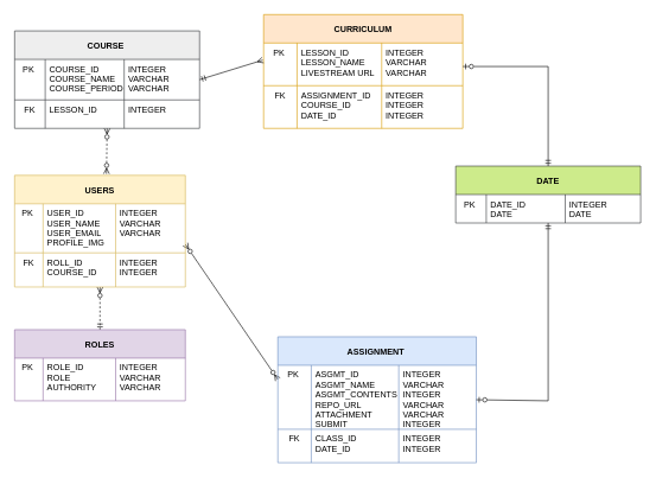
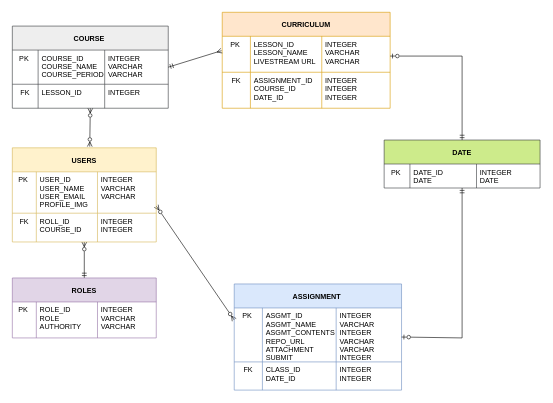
  <mxCell id="0" />
  <mxCell id="1" parent="0" />
- <mxCell id="2" value="" style="rounded=0;orthogonalLoop=1;jettySize=auto;html=1;endArrow=ERzeroToMany;endFill=0;startArrow=ERmandOne;startFill=0;exitX=0.5;exitY=0;exitDx=0;exitDy=0;entryX=0.5;entryY=1;entryDx=0;entryDy=0;dashed=1;" parent="1" source="14" target="5" edge="1"><mxGeometry relative="1" as="geometry"><mxPoint x="139" y="763" as="sourcePoint" /><mxPoint x="129" y="563" as="targetPoint" /></mxGeometry></mxCell>
- <mxCell id="3" value="" style="edgeStyle=none;rounded=0;orthogonalLoop=1;jettySize=auto;html=1;startArrow=ERzeroToMany;startFill=0;endArrow=ERzeroToMany;endFill=0;entryX=0.5;entryY=1;entryDx=0;entryDy=0;exitX=0.538;exitY=-0.013;exitDx=0;exitDy=0;exitPerimeter=0;dashed=1;" parent="1" source="5" target="28" edge="1"><mxGeometry relative="1" as="geometry"><mxPoint x="150" y="453" as="sourcePoint" /><mxPoint x="260" y="383" as="targetPoint" /><Array as="points" /></mxGeometry></mxCell>
+ <mxCell id="2" value="" style="rounded=0;orthogonalLoop=1;jettySize=auto;html=1;endArrow=ERzeroToMany;endFill=0;startArrow=ERmandOne;startFill=0;exitX=0.5;exitY=0;exitDx=0;exitDy=0;entryX=0.5;entryY=1;entryDx=0;entryDy=0;" parent="1" source="14" target="5" edge="1"><mxGeometry relative="1" as="geometry"><mxPoint x="139" y="763" as="sourcePoint" /><mxPoint x="129" y="563" as="targetPoint" /></mxGeometry></mxCell>
+ <mxCell id="3" value="" style="edgeStyle=none;rounded=0;orthogonalLoop=1;jettySize=auto;html=1;startArrow=ERzeroToMany;startFill=0;endArrow=ERzeroToMany;endFill=0;entryX=0.5;entryY=1;entryDx=0;entryDy=0;exitX=0.538;exitY=-0.013;exitDx=0;exitDy=0;exitPerimeter=0;" parent="1" source="5" target="28" edge="1"><mxGeometry relative="1" as="geometry"><mxPoint x="150" y="453" as="sourcePoint" /><mxPoint x="260" y="383" as="targetPoint" /><Array as="points" /></mxGeometry></mxCell>
  <mxCell id="4" style="edgeStyle=none;rounded=0;orthogonalLoop=1;jettySize=auto;html=1;startArrow=ERzeroToMany;startFill=0;endArrow=ERzeroToMany;endFill=0;" parent="1" edge="1"><mxGeometry relative="1" as="geometry"><mxPoint x="260" y="343" as="sourcePoint" /><mxPoint x="390" y="533" as="targetPoint" /></mxGeometry></mxCell>
  <mxCell id="5" value="USERS" style="shape=table;childLayout=tableLayout;startSize=40;collapsible=0;recursiveResize=0;expand=0;fontStyle=1;spacingLeft=0;fillColor=#fff2cc;strokeColor=#d6b656;" parent="1" vertex="1"><mxGeometry x="20" y="246" width="240" height="157" as="geometry" /></mxCell>
  <mxCell id="6" value="" style="shape=tableRow;horizontal=0;swimlaneHead=0;swimlaneBody=0;top=0;left=0;bottom=0;right=0;dropTarget=0;fontStyle=0;fillColor=none;points=[[0,0.5],[1,0.5]];portConstraint=eastwest;startSize=0;collapsible=0;recursiveResize=0;expand=0;" parent="5" vertex="1"><mxGeometry y="40" width="240" height="69" as="geometry" /></mxCell>
  <mxCell id="7" value="PK " style="swimlane;swimlaneHead=0;swimlaneBody=0;fontStyle=0;connectable=0;fillColor=none;startSize=0;collapsible=0;recursiveResize=0;expand=0;verticalAlign=top;align=center;" parent="6" vertex="1"><mxGeometry width="40" height="69" as="geometry"><mxRectangle width="40" height="69" as="alternateBounds" /></mxGeometry></mxCell>
  <mxCell id="8" value="USER_ID&#10;USER_NAME&#10;USER_EMAIL&#10;PROFILE_IMG" style="swimlane;swimlaneHead=0;swimlaneBody=0;fontStyle=0;connectable=0;fillColor=none;startSize=0;collapsible=0;recursiveResize=0;expand=0;spacingLeft=4;verticalAlign=top;align=left;" parent="6" vertex="1"><mxGeometry x="40" width="102" height="69" as="geometry"><mxRectangle width="102" height="69" as="alternateBounds" /></mxGeometry></mxCell>
  <mxCell id="9" value="INTEGER&#10;VARCHAR&#10;VARCHAR" style="swimlane;swimlaneHead=0;swimlaneBody=0;fontStyle=0;connectable=0;fillColor=none;startSize=0;collapsible=0;recursiveResize=0;expand=0;align=left;verticalAlign=top;spacingLeft=4;" parent="6" vertex="1"><mxGeometry x="142" width="98" height="69" as="geometry"><mxRectangle width="98" height="69" as="alternateBounds" /></mxGeometry></mxCell>
  <mxCell id="10" value="" style="shape=tableRow;horizontal=0;swimlaneHead=0;swimlaneBody=0;top=0;left=0;bottom=0;right=0;dropTarget=0;fontStyle=0;fillColor=none;points=[[0,0.5],[1,0.5]];portConstraint=eastwest;startSize=0;collapsible=0;recursiveResize=0;expand=0;" parent="5" vertex="1"><mxGeometry y="109" width="240" height="48" as="geometry" /></mxCell>
  <mxCell id="11" value="FK" style="swimlane;swimlaneHead=0;swimlaneBody=0;fontStyle=0;connectable=0;fillColor=none;startSize=0;collapsible=0;recursiveResize=0;expand=0;align=center;verticalAlign=top;" parent="10" vertex="1"><mxGeometry width="40" height="48" as="geometry"><mxRectangle width="40" height="48" as="alternateBounds" /></mxGeometry></mxCell>
  <mxCell id="12" value="ROLL_ID&#10;COURSE_ID" style="swimlane;swimlaneHead=0;swimlaneBody=0;fontStyle=0;connectable=0;fillColor=none;startSize=0;collapsible=0;recursiveResize=0;expand=0;align=left;verticalAlign=top;spacingLeft=4;" parent="10" vertex="1"><mxGeometry x="40" width="102" height="48" as="geometry"><mxRectangle width="102" height="48" as="alternateBounds" /></mxGeometry></mxCell>
  <mxCell id="13" value="INTEGER&#10;INTEGER&#10;" style="swimlane;swimlaneHead=0;swimlaneBody=0;fontStyle=0;connectable=0;fillColor=none;startSize=0;collapsible=0;recursiveResize=0;expand=0;align=left;horizontal=1;verticalAlign=top;spacingLeft=4;" parent="10" vertex="1"><mxGeometry x="142" width="98" height="48" as="geometry"><mxRectangle width="98" height="48" as="alternateBounds" /></mxGeometry></mxCell>
  <mxCell id="14" value="ROLES" style="shape=table;childLayout=tableLayout;startSize=40;collapsible=0;recursiveResize=0;expand=0;fontStyle=1;spacingLeft=0;fillColor=#e1d5e7;strokeColor=#9673a6;" parent="1" vertex="1"><mxGeometry x="20" y="463" width="240" height="100" as="geometry" /></mxCell>
  <mxCell id="15" value="" style="shape=tableRow;horizontal=0;swimlaneHead=0;swimlaneBody=0;top=0;left=0;bottom=0;right=0;dropTarget=0;fontStyle=0;fillColor=none;points=[[0,0.5],[1,0.5]];portConstraint=eastwest;startSize=0;collapsible=0;recursiveResize=0;expand=0;" parent="14" vertex="1"><mxGeometry y="40" width="240" height="60" as="geometry" /></mxCell>
  <mxCell id="16" value="PK " style="swimlane;swimlaneHead=0;swimlaneBody=0;fontStyle=0;connectable=0;fillColor=none;startSize=0;collapsible=0;recursiveResize=0;expand=0;verticalAlign=top;align=center;" parent="15" vertex="1"><mxGeometry width="40" height="60" as="geometry"><mxRectangle width="40" height="60" as="alternateBounds" /></mxGeometry></mxCell>
  <mxCell id="17" value="ROLE_ID&#10;ROLE&#10;AUTHORITY" style="swimlane;swimlaneHead=0;swimlaneBody=0;fontStyle=0;connectable=0;fillColor=none;startSize=0;collapsible=0;recursiveResize=0;expand=0;spacingLeft=4;verticalAlign=top;align=left;" parent="15" vertex="1"><mxGeometry x="40" width="102" height="60" as="geometry"><mxRectangle width="102" height="60" as="alternateBounds" /></mxGeometry></mxCell>
  <mxCell id="18" value="INTEGER&#10;VARCHAR&#10;VARCHAR" style="swimlane;swimlaneHead=0;swimlaneBody=0;fontStyle=0;connectable=0;fillColor=none;startSize=0;collapsible=0;recursiveResize=0;expand=0;align=left;verticalAlign=top;spacingLeft=4;" parent="15" vertex="1"><mxGeometry x="142" width="98" height="60" as="geometry"><mxRectangle width="98" height="60" as="alternateBounds" /></mxGeometry></mxCell>
  <mxCell id="19" value="CURRICULUM" style="shape=table;childLayout=tableLayout;startSize=40;collapsible=0;recursiveResize=0;expand=0;fontStyle=1;spacingLeft=0;fillColor=#ffe6cc;strokeColor=#d79b00;" parent="1" vertex="1"><mxGeometry x="370" y="20" width="280" height="160" as="geometry" /></mxCell>
  <mxCell id="20" value="" style="shape=tableRow;horizontal=0;swimlaneHead=0;swimlaneBody=0;top=0;left=0;bottom=0;right=0;dropTarget=0;fontStyle=0;fillColor=none;points=[[0,0.5],[1,0.5]];portConstraint=eastwest;startSize=0;collapsible=0;recursiveResize=0;expand=0;" parent="19" vertex="1"><mxGeometry y="40" width="280" height="60" as="geometry" /></mxCell>
  <mxCell id="21" value="PK " style="swimlane;swimlaneHead=0;swimlaneBody=0;fontStyle=0;connectable=0;fillColor=none;startSize=0;collapsible=0;recursiveResize=0;expand=0;verticalAlign=top;align=center;" parent="20" vertex="1"><mxGeometry width="47" height="60" as="geometry"><mxRectangle width="47" height="60" as="alternateBounds" /></mxGeometry></mxCell>
  <mxCell id="22" value="LESSON_ID&#10;LESSON_NAME&#10;LIVESTREAM URL&#10;" style="swimlane;swimlaneHead=0;swimlaneBody=0;fontStyle=0;connectable=0;fillColor=none;startSize=0;collapsible=0;recursiveResize=0;expand=0;spacingLeft=4;verticalAlign=top;align=left;" parent="20" vertex="1"><mxGeometry x="47" width="119" height="60" as="geometry"><mxRectangle width="119" height="60" as="alternateBounds" /></mxGeometry></mxCell>
  <mxCell id="23" value="INTEGER&#10;VARCHAR&#10;VARCHAR&#10;" style="swimlane;swimlaneHead=0;swimlaneBody=0;fontStyle=0;connectable=0;fillColor=none;startSize=0;collapsible=0;recursiveResize=0;expand=0;align=left;verticalAlign=top;spacingLeft=4;" parent="20" vertex="1"><mxGeometry x="166" width="114" height="60" as="geometry"><mxRectangle width="114" height="60" as="alternateBounds" /></mxGeometry></mxCell>
  <mxCell id="24" value="" style="shape=tableRow;horizontal=0;swimlaneHead=0;swimlaneBody=0;top=0;left=0;bottom=0;right=0;dropTarget=0;fontStyle=0;fillColor=none;points=[[0,0.5],[1,0.5]];portConstraint=eastwest;startSize=0;collapsible=0;recursiveResize=0;expand=0;" parent="19" vertex="1"><mxGeometry y="100" width="280" height="60" as="geometry" /></mxCell>
  <mxCell id="25" value="FK" style="swimlane;swimlaneHead=0;swimlaneBody=0;fontStyle=0;connectable=0;fillColor=none;startSize=0;collapsible=0;recursiveResize=0;expand=0;align=center;verticalAlign=top;" parent="24" vertex="1"><mxGeometry width="47" height="60" as="geometry"><mxRectangle width="47" height="60" as="alternateBounds" /></mxGeometry></mxCell>
  <mxCell id="26" value="ASSIGNMENT_ID &#10;COURSE_ID   &#10;DATE_ID    " style="swimlane;swimlaneHead=0;swimlaneBody=0;fontStyle=0;connectable=0;fillColor=none;startSize=0;collapsible=0;recursiveResize=0;expand=0;align=left;verticalAlign=top;spacingLeft=4;" parent="24" vertex="1"><mxGeometry x="47" width="119" height="60" as="geometry"><mxRectangle width="119" height="60" as="alternateBounds" /></mxGeometry></mxCell>
  <mxCell id="27" value="INTEGER&#10;INTEGER&#10;INTEGER" style="swimlane;swimlaneHead=0;swimlaneBody=0;fontStyle=0;connectable=0;fillColor=none;startSize=0;collapsible=0;recursiveResize=0;expand=0;align=left;horizontal=1;verticalAlign=top;spacingLeft=4;" parent="24" vertex="1"><mxGeometry x="166" width="114" height="60" as="geometry"><mxRectangle width="114" height="60" as="alternateBounds" /></mxGeometry></mxCell>
  <mxCell id="28" value="COURSE " style="shape=table;childLayout=tableLayout;startSize=40;collapsible=0;recursiveResize=0;expand=0;fontStyle=1;spacingLeft=0;fillColor=#eeeeee;strokeColor=#36393d;" parent="1" vertex="1"><mxGeometry x="20" y="43" width="260" height="137" as="geometry" /></mxCell>
  <mxCell id="29" value="" style="shape=tableRow;horizontal=0;swimlaneHead=0;swimlaneBody=0;top=0;left=0;bottom=0;right=0;dropTarget=0;fontStyle=0;fillColor=none;points=[[0,0.5],[1,0.5]];portConstraint=eastwest;startSize=0;collapsible=0;recursiveResize=0;expand=0;" parent="28" vertex="1"><mxGeometry y="40" width="260" height="57" as="geometry" /></mxCell>
  <mxCell id="30" value="PK " style="swimlane;swimlaneHead=0;swimlaneBody=0;fontStyle=0;connectable=0;fillColor=none;startSize=0;collapsible=0;recursiveResize=0;expand=0;verticalAlign=top;align=center;" parent="29" vertex="1"><mxGeometry width="43" height="57" as="geometry"><mxRectangle width="43" height="57" as="alternateBounds" /></mxGeometry></mxCell>
  <mxCell id="31" value="COURSE_ID&#10;COURSE_NAME&#10;COURSE_PERIOD&#10;" style="swimlane;swimlaneHead=0;swimlaneBody=0;fontStyle=0;connectable=0;fillColor=none;startSize=0;collapsible=0;recursiveResize=0;expand=0;spacingLeft=4;verticalAlign=top;align=left;" parent="29" vertex="1"><mxGeometry x="43" width="111" height="57" as="geometry"><mxRectangle width="111" height="57" as="alternateBounds" /></mxGeometry></mxCell>
  <mxCell id="32" value="INTEGER&#10;VARCHAR&#10;VARCHAR" style="swimlane;swimlaneHead=0;swimlaneBody=0;fontStyle=0;connectable=0;fillColor=none;startSize=0;collapsible=0;recursiveResize=0;expand=0;align=left;verticalAlign=top;spacingLeft=4;" parent="29" vertex="1"><mxGeometry x="154" width="106" height="57" as="geometry"><mxRectangle width="106" height="57" as="alternateBounds" /></mxGeometry></mxCell>
  <mxCell id="33" value="" style="shape=tableRow;horizontal=0;swimlaneHead=0;swimlaneBody=0;top=0;left=0;bottom=0;right=0;dropTarget=0;fontStyle=0;fillColor=none;points=[[0,0.5],[1,0.5]];portConstraint=eastwest;startSize=0;collapsible=0;recursiveResize=0;expand=0;" parent="28" vertex="1"><mxGeometry y="97" width="260" height="40" as="geometry" /></mxCell>
  <mxCell id="34" value="FK" style="swimlane;swimlaneHead=0;swimlaneBody=0;fontStyle=0;connectable=0;fillColor=none;startSize=0;collapsible=0;recursiveResize=0;expand=0;align=center;verticalAlign=top;" parent="33" vertex="1"><mxGeometry width="43" height="40" as="geometry"><mxRectangle width="43" height="40" as="alternateBounds" /></mxGeometry></mxCell>
  <mxCell id="35" value="LESSON_ID" style="swimlane;swimlaneHead=0;swimlaneBody=0;fontStyle=0;connectable=0;fillColor=none;startSize=0;collapsible=0;recursiveResize=0;expand=0;align=left;verticalAlign=top;spacingLeft=4;" parent="33" vertex="1"><mxGeometry x="43" width="111" height="40" as="geometry"><mxRectangle width="111" height="40" as="alternateBounds" /></mxGeometry></mxCell>
  <mxCell id="36" value="INTEGER&#10;" style="swimlane;swimlaneHead=0;swimlaneBody=0;fontStyle=0;connectable=0;fillColor=none;startSize=0;collapsible=0;recursiveResize=0;expand=0;align=left;horizontal=1;verticalAlign=top;spacingLeft=4;" parent="33" vertex="1"><mxGeometry x="154" width="106" height="40" as="geometry"><mxRectangle width="106" height="40" as="alternateBounds" /></mxGeometry></mxCell>
  <mxCell id="37" value="" style="edgeStyle=none;rounded=0;orthogonalLoop=1;jettySize=auto;html=1;startArrow=ERmandOne;startFill=0;endArrow=ERmany;endFill=0;entryX=-0.004;entryY=0.4;entryDx=0;entryDy=0;exitX=1;exitY=0.5;exitDx=0;exitDy=0;entryPerimeter=0;" parent="1" source="28" target="20" edge="1"><mxGeometry relative="1" as="geometry"><mxPoint x="510" y="413" as="sourcePoint" /><mxPoint x="599.5" y="683" as="targetPoint" /></mxGeometry></mxCell>
  <mxCell id="38" value="DATE" style="shape=table;childLayout=tableLayout;startSize=40;collapsible=0;recursiveResize=0;expand=0;fontStyle=1;spacingLeft=0;fillColor=#cdeb8b;strokeColor=#36393d;" parent="1" vertex="1"><mxGeometry x="640" y="233" width="260" height="80" as="geometry" /></mxCell>
  <mxCell id="39" value="" style="shape=tableRow;horizontal=0;swimlaneHead=0;swimlaneBody=0;top=0;left=0;bottom=0;right=0;dropTarget=0;fontStyle=0;fillColor=none;points=[[0,0.5],[1,0.5]];portConstraint=eastwest;startSize=0;collapsible=0;recursiveResize=0;expand=0;" parent="38" vertex="1"><mxGeometry y="40" width="260" height="40" as="geometry" /></mxCell>
  <mxCell id="40" value="PK " style="swimlane;swimlaneHead=0;swimlaneBody=0;fontStyle=0;connectable=0;fillColor=none;startSize=0;collapsible=0;recursiveResize=0;expand=0;verticalAlign=top;align=center;" parent="39" vertex="1"><mxGeometry width="43" height="40" as="geometry"><mxRectangle width="43" height="40" as="alternateBounds" /></mxGeometry></mxCell>
  <mxCell id="41" value="DATE_ID  &#10;DATE" style="swimlane;swimlaneHead=0;swimlaneBody=0;fontStyle=0;connectable=0;fillColor=none;startSize=0;collapsible=0;recursiveResize=0;expand=0;spacingLeft=4;verticalAlign=top;align=left;" parent="39" vertex="1"><mxGeometry x="43" width="111" height="40" as="geometry"><mxRectangle width="111" height="40" as="alternateBounds" /></mxGeometry></mxCell>
  <mxCell id="42" value="INTEGER&#10;DATE" style="swimlane;swimlaneHead=0;swimlaneBody=0;fontStyle=0;connectable=0;fillColor=none;startSize=0;collapsible=0;recursiveResize=0;expand=0;align=left;verticalAlign=top;spacingLeft=4;" parent="39" vertex="1"><mxGeometry x="154" width="106" height="40" as="geometry"><mxRectangle width="106" height="40" as="alternateBounds" /></mxGeometry></mxCell>
  <mxCell id="43" value="ASSIGNMENT " style="shape=table;childLayout=tableLayout;startSize=40;collapsible=0;recursiveResize=0;expand=0;fontStyle=1;spacingLeft=0;fillColor=#dae8fc;strokeColor=#6c8ebf;" parent="1" vertex="1"><mxGeometry x="390" y="473" width="279" height="177" as="geometry" /></mxCell>
  <mxCell id="44" value="" style="shape=tableRow;horizontal=0;swimlaneHead=0;swimlaneBody=0;top=0;left=0;bottom=0;right=0;dropTarget=0;fontStyle=0;fillColor=none;points=[[0,0.5],[1,0.5]];portConstraint=eastwest;startSize=0;collapsible=0;recursiveResize=0;expand=0;" parent="43" vertex="1"><mxGeometry y="40" width="279" height="90" as="geometry" /></mxCell>
  <mxCell id="45" value="PK " style="swimlane;swimlaneHead=0;swimlaneBody=0;fontStyle=0;connectable=0;fillColor=none;startSize=0;collapsible=0;recursiveResize=0;expand=0;verticalAlign=top;align=center;" parent="44" vertex="1"><mxGeometry width="47" height="90" as="geometry"><mxRectangle width="47" height="90" as="alternateBounds" /></mxGeometry></mxCell>
  <mxCell id="46" value="ASGMT_ID    &#10;ASGMT_NAME&#10;ASGMT_CONTENTS&#10;REPO_URL&#10;ATTACHMENT&#10;SUBMIT" style="swimlane;swimlaneHead=0;swimlaneBody=0;fontStyle=0;connectable=0;fillColor=none;startSize=0;collapsible=0;recursiveResize=0;expand=0;spacingLeft=4;verticalAlign=top;align=left;" parent="44" vertex="1"><mxGeometry x="47" width="123" height="90" as="geometry"><mxRectangle width="123" height="90" as="alternateBounds" /></mxGeometry></mxCell>
  <mxCell id="47" value="INTEGER&#10;VARCHAR&#10;INTEGER&#10;VARCHAR&#10;VARCHAR&#10;INTEGER" style="swimlane;swimlaneHead=0;swimlaneBody=0;fontStyle=0;connectable=0;fillColor=none;startSize=0;collapsible=0;recursiveResize=0;expand=0;align=left;verticalAlign=top;spacingLeft=4;" parent="44" vertex="1"><mxGeometry x="170" width="109" height="90" as="geometry"><mxRectangle width="109" height="90" as="alternateBounds" /></mxGeometry></mxCell>
  <mxCell id="48" value="" style="shape=tableRow;horizontal=0;swimlaneHead=0;swimlaneBody=0;top=0;left=0;bottom=0;right=0;dropTarget=0;fontStyle=0;fillColor=none;points=[[0,0.5],[1,0.5]];portConstraint=eastwest;startSize=0;collapsible=0;recursiveResize=0;expand=0;" parent="43" vertex="1"><mxGeometry y="130" width="279" height="47" as="geometry" /></mxCell>
  <mxCell id="49" value="FK" style="swimlane;swimlaneHead=0;swimlaneBody=0;fontStyle=0;connectable=0;fillColor=none;startSize=0;collapsible=0;recursiveResize=0;expand=0;align=center;verticalAlign=top;" parent="48" vertex="1"><mxGeometry width="47" height="47" as="geometry"><mxRectangle width="47" height="47" as="alternateBounds" /></mxGeometry></mxCell>
  <mxCell id="50" value="CLASS_ID &#10;DATE_ID    " style="swimlane;swimlaneHead=0;swimlaneBody=0;fontStyle=0;connectable=0;fillColor=none;startSize=0;collapsible=0;recursiveResize=0;expand=0;align=left;verticalAlign=top;spacingLeft=4;" parent="48" vertex="1"><mxGeometry x="47" width="123" height="47" as="geometry"><mxRectangle width="123" height="47" as="alternateBounds" /></mxGeometry></mxCell>
  <mxCell id="51" value="INTEGER&#10;INTEGER&#10;" style="swimlane;swimlaneHead=0;swimlaneBody=0;fontStyle=0;connectable=0;fillColor=none;startSize=0;collapsible=0;recursiveResize=0;expand=0;align=left;horizontal=1;verticalAlign=top;spacingLeft=4;" parent="48" vertex="1"><mxGeometry x="170" width="109" height="47" as="geometry"><mxRectangle width="109" height="47" as="alternateBounds" /></mxGeometry></mxCell>
  <mxCell id="52" value="" style="edgeStyle=none;rounded=0;orthogonalLoop=1;jettySize=auto;html=1;exitX=0.5;exitY=1;exitDx=0;exitDy=0;startArrow=ERmandOne;startFill=0;endArrow=ERzeroToOne;endFill=0;entryX=1;entryY=0.5;entryDx=0;entryDy=0;" parent="1" source="38" target="43" edge="1"><mxGeometry relative="1" as="geometry"><mxPoint x="490" y="853" as="sourcePoint" /><mxPoint x="770" y="553" as="targetPoint" /><Array as="points"><mxPoint x="770" y="563" /></Array></mxGeometry></mxCell>
  <mxCell id="53" value="" style="edgeStyle=none;rounded=0;orthogonalLoop=1;jettySize=auto;html=1;startArrow=ERzeroToOne;startFill=0;endArrow=ERmandOne;endFill=0;" parent="1" target="38" edge="1"><mxGeometry relative="1" as="geometry"><mxPoint x="650" y="93" as="sourcePoint" /><mxPoint x="700" y="231.5" as="targetPoint" /><Array as="points"><mxPoint x="770" y="93" /></Array></mxGeometry></mxCell>
